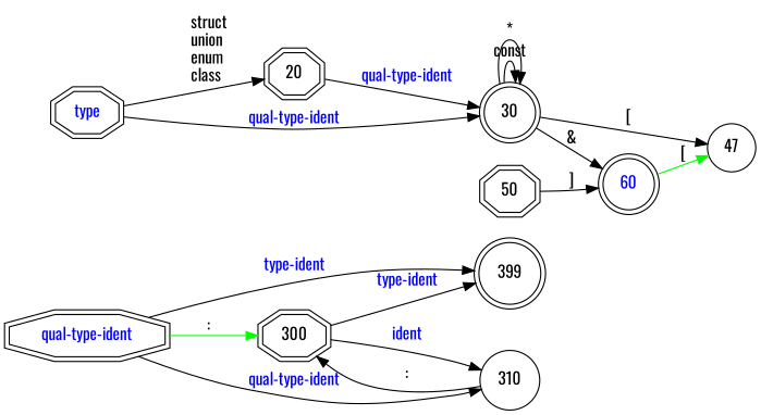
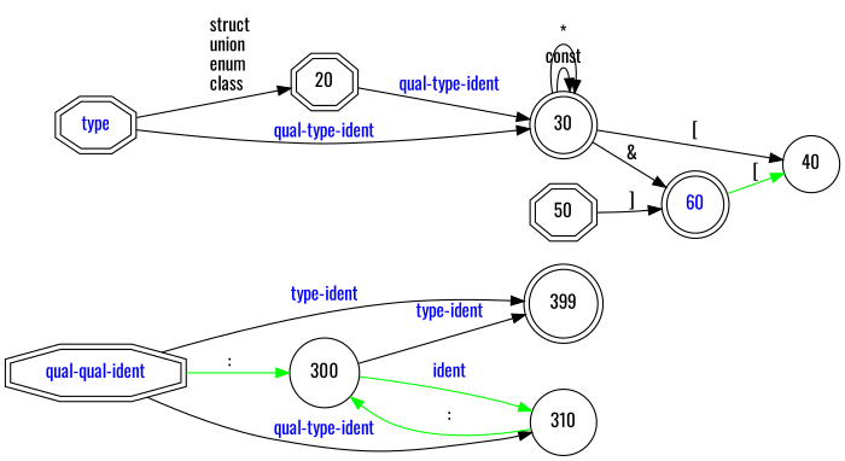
  digraph {
    fontname=Oswald
    rankdir=LR
    node [fontname=Oswald shape=doubleoctagon]
    edge [fontname=Oswald]
-   "qual-type-ident" [fontcolor=blue]
+   "qual-type-ident" [fontcolor=blue label="qual-qual-ident"]
    399 [shape=doublecircle width=0.25]
-   300 [width=0.25]
+   300 [shape=circle width=0.25]
    310 [shape=circle width=0.25]
    type [fontcolor=blue]
    20 [width=0.25]
    30 [shape=doublecircle width=0.25]
-   40 [shape=circle width=0.25 label=47]
+   40 [shape=circle width=0.25]
    60 [fontcolor=blue shape=doublecircle width=0.25]
    50 [width=0.25]
    "qual-type-ident" -> 399 [fontcolor=blue label="type-ident"]
    "qual-type-ident" -> 300 [color=green label=":"]
    "qual-type-ident" -> 310 [fontcolor=blue label="qual-type-ident"]
    300 -> 399 [fontcolor=blue label="type-ident"]
-   300 -> 310 [fontcolor=blue label=ident]
-   310 -> 300 [color=black label=":"]
+   300 -> 310 [fontcolor=blue label=ident color=green]
+   310 -> 300 [color=green label=":"]
    type -> 20 [label="struct\lunion\lenum\lclass\l"]
    type -> 30 [fontcolor=blue label="qual-type-ident"]
    20 -> 30 [fontcolor=blue label="qual-type-ident"]
    30 -> 30 [label=const]
    30 -> 30 [label="*"]
    30 -> 40 [label="["]
    30 -> 60 [label="&"]
    60 -> 40 [color=green label="["]
    50 -> 60 [label="]"]
  }
